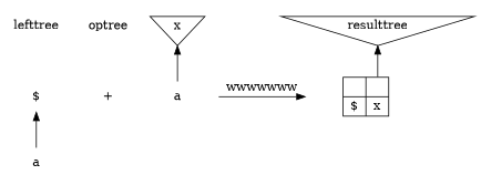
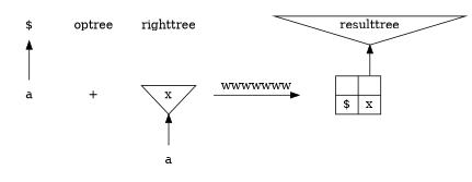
  digraph {
    compound=true
    node [shape=none]
    edge [dir=none style=invisible]
-   lefttree
    n2 [label="$"]
    n3 [label=a]
    optree
    n5 [label="+"]
+   righttree
    n7 [label=x shape=invtriangle]
    n8 [label=a]
    temp2b [color=invis shape=point]
    temp2c [color=invis shape=point]
    temp2a [color=invis shape=point]
    resulttree [shape=invtriangle]
    n13 [label="{ | $} | {<x> | x}" shape=record]
    subgraph sub_1 {
-     lefttree
      n2
      n3
    }
    subgraph sub_2 {
      optree
      n5
    }
    subgraph sub_3 {
+     righttree
      n7
      n8
    }
    subgraph sub_4 {
      temp2a
      subgraph sub_5 {
        rank=same
        temp2b
        temp2c
      }
    }
    subgraph sub_6 {
      resulttree
      n13
    }
-   lefttree -> n2
    n2 -> n3 [dir=back style=""]
    optree -> n5
+   righttree -> n7
    n7 -> n8 [dir=back style=""]
    temp2b -> temp2c [constraint=false label=wwwwwww dir="" style=""]
    temp2a -> temp2b
    temp2a -> temp2c
    resulttree -> n13 [dir=back headport="x:n" style=""]
  }
